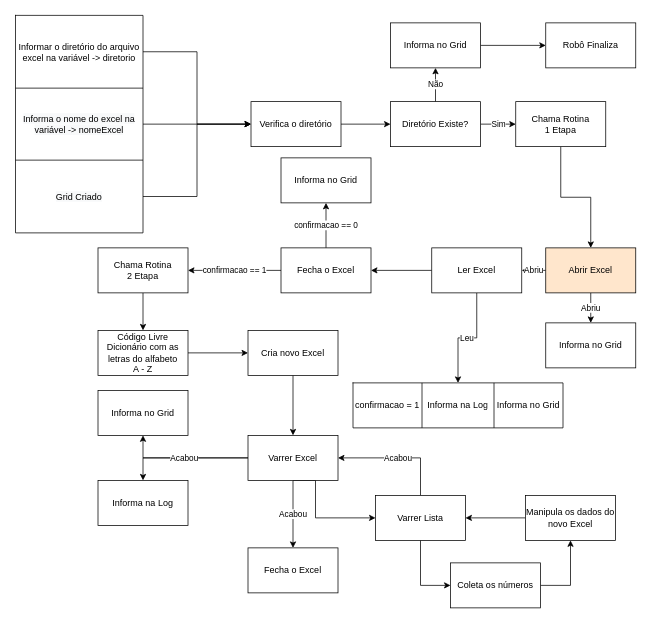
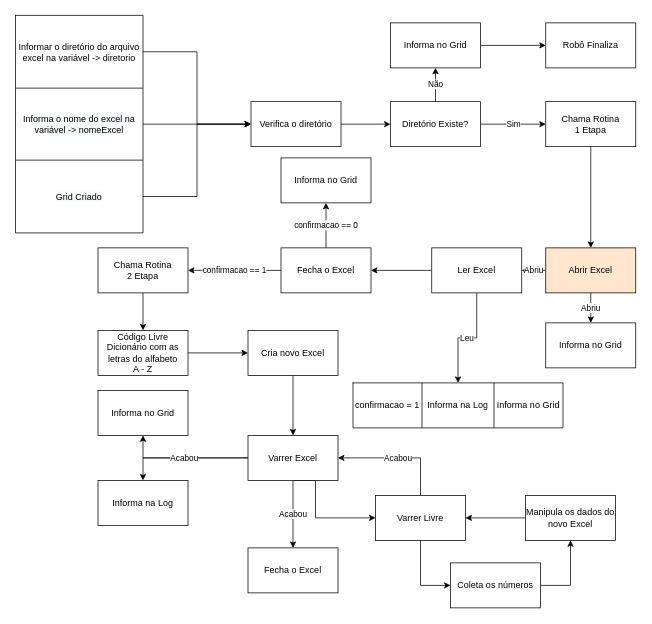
  <mxCell id="0" />
  <mxCell id="1" parent="0" />
  <mxCell id="2" value="Abriu" style="edgeStyle=orthogonalEdgeStyle;rounded=0;orthogonalLoop=1;jettySize=auto;html=1;entryX=1;entryY=0.5;entryDx=0;entryDy=0;" parent="1" source="4" target="8" edge="1"><mxGeometry relative="1" as="geometry" /></mxCell>
  <mxCell id="3" value="Abriu" style="edgeStyle=orthogonalEdgeStyle;rounded=0;orthogonalLoop=1;jettySize=auto;html=1;exitX=0.5;exitY=1;exitDx=0;exitDy=0;entryX=0.5;entryY=0;entryDx=0;entryDy=0;" parent="1" source="4" target="22" edge="1"><mxGeometry relative="1" as="geometry" /></mxCell>
  <mxCell id="4" value="Abrir Excel" style="rounded=0;whiteSpace=wrap;html=1;fillColor=#ffe6cc;" parent="1" vertex="1"><mxGeometry x="727" y="330" width="120" height="60" as="geometry" /></mxCell>
  <mxCell id="5" style="edgeStyle=orthogonalEdgeStyle;rounded=0;orthogonalLoop=1;jettySize=auto;html=1;exitX=1;exitY=0.5;exitDx=0;exitDy=0;entryX=0;entryY=0.5;entryDx=0;entryDy=0;" parent="1" source="54" target="10" edge="1"><mxGeometry relative="1" as="geometry"><mxPoint x="190" y="195" as="sourcePoint" /></mxGeometry></mxCell>
  <mxCell id="6" style="edgeStyle=orthogonalEdgeStyle;rounded=0;orthogonalLoop=1;jettySize=auto;html=1;exitX=0;exitY=0.5;exitDx=0;exitDy=0;entryX=1;entryY=0.5;entryDx=0;entryDy=0;" parent="1" source="8" target="21" edge="1"><mxGeometry relative="1" as="geometry" /></mxCell>
  <mxCell id="7" value="Leu" style="edgeStyle=orthogonalEdgeStyle;rounded=0;orthogonalLoop=1;jettySize=auto;html=1;exitX=0.5;exitY=1;exitDx=0;exitDy=0;entryX=0.5;entryY=0;entryDx=0;entryDy=0;entryPerimeter=0;" parent="1" source="8" target="42" edge="1"><mxGeometry relative="1" as="geometry"><mxPoint x="610" y="440" as="targetPoint" /></mxGeometry></mxCell>
  <mxCell id="8" value="Ler Excel" style="rounded=0;whiteSpace=wrap;html=1;" parent="1" vertex="1"><mxGeometry x="575" y="330" width="120" height="60" as="geometry" /></mxCell>
  <mxCell id="9" style="edgeStyle=orthogonalEdgeStyle;rounded=0;orthogonalLoop=1;jettySize=auto;html=1;exitX=1;exitY=0.5;exitDx=0;exitDy=0;entryX=0;entryY=0.5;entryDx=0;entryDy=0;" parent="1" source="10" target="13" edge="1"><mxGeometry relative="1" as="geometry" /></mxCell>
  <mxCell id="10" value="Verifica o diretório" style="rounded=0;whiteSpace=wrap;html=1;" parent="1" vertex="1"><mxGeometry x="334" y="135" width="120" height="60" as="geometry" /></mxCell>
  <mxCell id="11" value="Sim" style="edgeStyle=orthogonalEdgeStyle;rounded=0;orthogonalLoop=1;jettySize=auto;html=1;exitX=1;exitY=0.5;exitDx=0;exitDy=0;entryX=0;entryY=0.5;entryDx=0;entryDy=0;" parent="1" source="13" target="32" edge="1"><mxGeometry relative="1" as="geometry"><mxPoint x="787" y="320" as="targetPoint" /></mxGeometry></mxCell>
  <mxCell id="12" value="Não" style="edgeStyle=orthogonalEdgeStyle;rounded=0;orthogonalLoop=1;jettySize=auto;html=1;exitX=0.5;exitY=0;exitDx=0;exitDy=0;entryX=0.5;entryY=1;entryDx=0;entryDy=0;" parent="1" source="13" target="15" edge="1"><mxGeometry relative="1" as="geometry" /></mxCell>
  <mxCell id="13" value="Diretório Existe?" style="rounded=0;whiteSpace=wrap;html=1;" parent="1" vertex="1"><mxGeometry x="520" y="135" width="120" height="60" as="geometry" /></mxCell>
  <mxCell id="14" style="edgeStyle=orthogonalEdgeStyle;rounded=0;orthogonalLoop=1;jettySize=auto;html=1;exitX=1;exitY=0.5;exitDx=0;exitDy=0;entryX=0;entryY=0.5;entryDx=0;entryDy=0;" parent="1" source="15" target="16" edge="1"><mxGeometry relative="1" as="geometry" /></mxCell>
  <mxCell id="15" value="Informa no Grid" style="rounded=0;whiteSpace=wrap;html=1;" parent="1" vertex="1"><mxGeometry x="520" y="30" width="120" height="60" as="geometry" /></mxCell>
  <mxCell id="16" value="Robô Finaliza" style="rounded=0;whiteSpace=wrap;html=1;" parent="1" vertex="1"><mxGeometry x="727" y="30" width="120" height="60" as="geometry" /></mxCell>
  <mxCell id="17" style="edgeStyle=orthogonalEdgeStyle;rounded=0;orthogonalLoop=1;jettySize=auto;html=1;exitX=1;exitY=0.5;exitDx=0;exitDy=0;entryX=0;entryY=0.5;entryDx=0;entryDy=0;" parent="1" source="52" target="10" edge="1"><mxGeometry relative="1" as="geometry"><mxPoint x="190" y="125" as="sourcePoint" /></mxGeometry></mxCell>
  <mxCell id="18" style="edgeStyle=orthogonalEdgeStyle;rounded=0;orthogonalLoop=1;jettySize=auto;html=1;exitX=1;exitY=0.5;exitDx=0;exitDy=0;entryX=0;entryY=0.5;entryDx=0;entryDy=0;" parent="1" source="50" target="10" edge="1"><mxGeometry relative="1" as="geometry"><mxPoint x="190" y="55" as="sourcePoint" /><mxPoint x="520" y="60" as="targetPoint" /></mxGeometry></mxCell>
  <mxCell id="19" value="confirmacao == 1" style="edgeStyle=orthogonalEdgeStyle;rounded=0;orthogonalLoop=1;jettySize=auto;html=1;exitX=0;exitY=0.5;exitDx=0;exitDy=0;entryX=1;entryY=0.5;entryDx=0;entryDy=0;" parent="1" source="21" target="34" edge="1"><mxGeometry relative="1" as="geometry" /></mxCell>
  <mxCell id="20" value="confirmacao == 0" style="edgeStyle=orthogonalEdgeStyle;rounded=0;orthogonalLoop=1;jettySize=auto;html=1;exitX=0.5;exitY=0;exitDx=0;exitDy=0;entryX=0.5;entryY=1;entryDx=0;entryDy=0;" parent="1" source="21" target="58" edge="1"><mxGeometry relative="1" as="geometry" /></mxCell>
  <mxCell id="21" value="Fecha o Excel" style="rounded=0;whiteSpace=wrap;html=1;" parent="1" vertex="1"><mxGeometry x="374" y="330" width="120" height="60" as="geometry" /></mxCell>
  <mxCell id="22" value="Informa no Grid" style="rounded=0;whiteSpace=wrap;html=1;" parent="1" vertex="1"><mxGeometry x="727" y="430" width="120" height="60" as="geometry" /></mxCell>
  <mxCell id="23" style="edgeStyle=orthogonalEdgeStyle;rounded=0;orthogonalLoop=1;jettySize=auto;html=1;exitX=0.5;exitY=1;exitDx=0;exitDy=0;entryX=0;entryY=0.5;entryDx=0;entryDy=0;" parent="1" source="27" target="30" edge="1"><mxGeometry relative="1" as="geometry"><Array as="points"><mxPoint x="420" y="640" /><mxPoint x="420" y="690" /></Array></mxGeometry></mxCell>
  <mxCell id="24" value="Acabou" style="edgeStyle=orthogonalEdgeStyle;rounded=0;orthogonalLoop=1;jettySize=auto;html=1;exitX=0.5;exitY=1;exitDx=0;exitDy=0;entryX=0.5;entryY=0;entryDx=0;entryDy=0;" parent="1" source="27" target="59" edge="1"><mxGeometry relative="1" as="geometry"><mxPoint x="390" y="760" as="targetPoint" /></mxGeometry></mxCell>
  <mxCell id="25" value="Acabou" style="edgeStyle=orthogonalEdgeStyle;rounded=0;orthogonalLoop=1;jettySize=auto;html=1;exitX=0;exitY=0.5;exitDx=0;exitDy=0;entryX=0.5;entryY=1;entryDx=0;entryDy=0;" parent="1" source="27" target="56" edge="1"><mxGeometry relative="1" as="geometry" /></mxCell>
  <mxCell id="26" value="Acabou" style="edgeStyle=orthogonalEdgeStyle;rounded=0;orthogonalLoop=1;jettySize=auto;html=1;exitX=0;exitY=0.5;exitDx=0;exitDy=0;entryX=0.5;entryY=0;entryDx=0;entryDy=0;" parent="1" source="27" target="57" edge="1"><mxGeometry relative="1" as="geometry" /></mxCell>
  <mxCell id="27" value="Varrer Excel" style="rounded=0;whiteSpace=wrap;html=1;" parent="1" vertex="1"><mxGeometry x="330" y="580" width="120" height="60" as="geometry" /></mxCell>
  <mxCell id="28" value="Acabou" style="edgeStyle=orthogonalEdgeStyle;rounded=0;orthogonalLoop=1;jettySize=auto;html=1;exitX=0.5;exitY=0;exitDx=0;exitDy=0;entryX=1;entryY=0.5;entryDx=0;entryDy=0;" parent="1" source="30" target="27" edge="1"><mxGeometry relative="1" as="geometry" /></mxCell>
  <mxCell id="29" style="edgeStyle=orthogonalEdgeStyle;rounded=0;orthogonalLoop=1;jettySize=auto;html=1;exitX=0.5;exitY=1;exitDx=0;exitDy=0;entryX=0;entryY=0.5;entryDx=0;entryDy=0;" parent="1" source="30" target="38" edge="1"><mxGeometry relative="1" as="geometry" /></mxCell>
- <mxCell id="30" value="Varrer Lista" style="rounded=0;whiteSpace=wrap;html=1;" parent="1" vertex="1"><mxGeometry x="500" y="660" width="120" height="60" as="geometry" /></mxCell>
+ <mxCell id="30" value="Varrer Livre" style="rounded=0;whiteSpace=wrap;html=1;" parent="1" vertex="1"><mxGeometry x="500" y="660" width="120" height="60" as="geometry" /></mxCell>
  <mxCell id="31" style="edgeStyle=orthogonalEdgeStyle;rounded=0;orthogonalLoop=1;jettySize=auto;html=1;exitX=0.5;exitY=1;exitDx=0;exitDy=0;entryX=0.5;entryY=0;entryDx=0;entryDy=0;" parent="1" source="32" target="4" edge="1"><mxGeometry relative="1" as="geometry" /></mxCell>
- <mxCell id="32" value="Chama Rotina&lt;br&gt;1 Etapa" style="rounded=0;whiteSpace=wrap;html=1;" parent="1" vertex="1"><mxGeometry x="687" y="135" width="120" height="60" as="geometry" /></mxCell>
+ <mxCell id="32" value="Chama Rotina&lt;br&gt;1 Etapa" style="rounded=0;whiteSpace=wrap;html=1;" parent="1" vertex="1"><mxGeometry x="727" y="135" width="120" height="60" as="geometry" /></mxCell>
  <mxCell id="33" style="edgeStyle=orthogonalEdgeStyle;rounded=0;orthogonalLoop=1;jettySize=auto;html=1;entryX=0.5;entryY=0;entryDx=0;entryDy=0;exitX=0.5;exitY=1;exitDx=0;exitDy=0;" parent="1" source="34" target="36" edge="1"><mxGeometry relative="1" as="geometry"><mxPoint x="190" y="410" as="sourcePoint" /></mxGeometry></mxCell>
  <mxCell id="34" value="Chama Rotina&lt;br&gt;2 Etapa" style="rounded=0;whiteSpace=wrap;html=1;" parent="1" vertex="1"><mxGeometry x="130" y="330" width="120" height="60" as="geometry" /></mxCell>
  <mxCell id="35" style="edgeStyle=orthogonalEdgeStyle;rounded=0;orthogonalLoop=1;jettySize=auto;html=1;exitX=1;exitY=0.5;exitDx=0;exitDy=0;entryX=0;entryY=0.5;entryDx=0;entryDy=0;" parent="1" source="36" target="48" edge="1"><mxGeometry relative="1" as="geometry"><mxPoint x="250" y="480" as="targetPoint" /></mxGeometry></mxCell>
  <mxCell id="36" value="Código Livre&lt;br&gt;Dicionário com as letras do alfabeto&lt;br&gt;A - Z" style="rounded=0;whiteSpace=wrap;html=1;" parent="1" vertex="1"><mxGeometry x="130" y="440" width="120" height="60" as="geometry" /></mxCell>
  <mxCell id="37" style="edgeStyle=orthogonalEdgeStyle;rounded=0;orthogonalLoop=1;jettySize=auto;html=1;exitX=1;exitY=0.5;exitDx=0;exitDy=0;entryX=0.5;entryY=1;entryDx=0;entryDy=0;" parent="1" source="38" target="40" edge="1"><mxGeometry relative="1" as="geometry" /></mxCell>
  <mxCell id="38" value="Coleta os números" style="rounded=0;whiteSpace=wrap;html=1;" parent="1" vertex="1"><mxGeometry x="600" y="750" width="120" height="60" as="geometry" /></mxCell>
  <mxCell id="39" style="edgeStyle=orthogonalEdgeStyle;rounded=0;orthogonalLoop=1;jettySize=auto;html=1;exitX=0;exitY=0.5;exitDx=0;exitDy=0;entryX=1;entryY=0.5;entryDx=0;entryDy=0;" parent="1" source="40" target="30" edge="1"><mxGeometry relative="1" as="geometry" /></mxCell>
  <mxCell id="40" value="Manipula os dados do novo Excel" style="rounded=0;whiteSpace=wrap;html=1;" parent="1" vertex="1"><mxGeometry x="700" y="660" width="120" height="60" as="geometry" /></mxCell>
  <mxCell id="41" value="" style="shape=table;startSize=0;container=1;collapsible=0;childLayout=tableLayout;" parent="1" vertex="1"><mxGeometry x="470" y="510" width="280" height="60" as="geometry" /></mxCell>
  <mxCell id="42" value="" style="shape=partialRectangle;collapsible=0;dropTarget=0;pointerEvents=0;fillColor=none;top=0;left=0;bottom=0;right=0;points=[[0,0.5],[1,0.5]];portConstraint=eastwest;" parent="41" vertex="1"><mxGeometry width="280" height="60" as="geometry" /></mxCell>
  <mxCell id="43" value="confirmacao = 1" style="shape=partialRectangle;html=1;whiteSpace=wrap;connectable=0;overflow=hidden;fillColor=none;top=0;left=0;bottom=0;right=0;pointerEvents=1;" parent="42" vertex="1"><mxGeometry width="92" height="60" as="geometry"><mxRectangle width="92" height="60" as="alternateBounds" /></mxGeometry></mxCell>
  <mxCell id="44" value="Informa na Log" style="shape=partialRectangle;html=1;whiteSpace=wrap;connectable=0;overflow=hidden;fillColor=none;top=0;left=0;bottom=0;right=0;pointerEvents=1;" parent="42" vertex="1"><mxGeometry x="92" width="96" height="60" as="geometry"><mxRectangle width="96" height="60" as="alternateBounds" /></mxGeometry></mxCell>
  <mxCell id="45" value="Informa no Grid" style="shape=partialRectangle;html=1;whiteSpace=wrap;connectable=0;overflow=hidden;fillColor=none;top=0;left=0;bottom=0;right=0;pointerEvents=1;" parent="42" vertex="1"><mxGeometry x="188" width="92" height="60" as="geometry"><mxRectangle width="92" height="60" as="alternateBounds" /></mxGeometry></mxCell>
  <mxCell id="46" style="edgeStyle=orthogonalEdgeStyle;rounded=0;orthogonalLoop=1;jettySize=auto;html=1;exitX=1;exitY=0.5;exitDx=0;exitDy=0;" parent="41" source="42" target="42" edge="1"><mxGeometry relative="1" as="geometry" /></mxCell>
  <mxCell id="47" style="edgeStyle=orthogonalEdgeStyle;rounded=0;orthogonalLoop=1;jettySize=auto;html=1;entryX=0.5;entryY=0;entryDx=0;entryDy=0;exitX=0.5;exitY=1;exitDx=0;exitDy=0;" parent="1" source="48" target="27" edge="1"><mxGeometry relative="1" as="geometry"><mxPoint x="320" y="510" as="sourcePoint" /></mxGeometry></mxCell>
  <mxCell id="48" value="Cria novo Excel" style="rounded=0;whiteSpace=wrap;html=1;" parent="1" vertex="1"><mxGeometry x="330" y="440" width="120" height="60" as="geometry" /></mxCell>
  <mxCell id="49" value="" style="shape=table;startSize=0;container=1;collapsible=0;childLayout=tableLayout;" parent="1" vertex="1"><mxGeometry width="170" height="290" as="geometry" x="20" y="20" /></mxCell>
  <mxCell id="50" value="" style="shape=partialRectangle;collapsible=0;dropTarget=0;pointerEvents=0;fillColor=none;top=0;left=0;bottom=0;right=0;points=[[0,0.5],[1,0.5]];portConstraint=eastwest;" parent="49" vertex="1"><mxGeometry width="170" height="97" as="geometry" /></mxCell>
  <mxCell id="51" value="&lt;span style=&quot;font-family: &amp;#34;helvetica&amp;#34; ; text-align: justify&quot;&gt;Informar o diretório&amp;nbsp;do arquivo excel na variável -&amp;gt; diretorio&lt;/span&gt;" style="shape=partialRectangle;html=1;whiteSpace=wrap;connectable=0;overflow=hidden;fillColor=none;top=0;left=0;bottom=0;right=0;pointerEvents=1;" parent="50" vertex="1"><mxGeometry width="170" height="97" as="geometry"><mxRectangle width="170" height="97" as="alternateBounds" /></mxGeometry></mxCell>
  <mxCell id="52" value="" style="shape=partialRectangle;collapsible=0;dropTarget=0;pointerEvents=0;fillColor=none;top=0;left=0;bottom=0;right=0;points=[[0,0.5],[1,0.5]];portConstraint=eastwest;" parent="49" vertex="1"><mxGeometry y="97" width="170" height="96" as="geometry" /></mxCell>
  <mxCell id="53" value="&#10;&#10;&lt;span style=&quot;color: rgb(0, 0, 0); font-family: helvetica; font-size: 12px; font-style: normal; font-weight: 400; letter-spacing: normal; text-align: justify; text-indent: 0px; text-transform: none; word-spacing: 0px; background-color: rgb(248, 249, 250); display: inline; float: none;&quot;&gt;Informa o nome do excel na variável -&amp;gt; nomeExcel&lt;/span&gt;&#10;&#10;" style="shape=partialRectangle;html=1;whiteSpace=wrap;connectable=0;overflow=hidden;fillColor=none;top=0;left=0;bottom=0;right=0;pointerEvents=1;" parent="52" vertex="1"><mxGeometry width="170" height="96" as="geometry"><mxRectangle width="170" height="96" as="alternateBounds" /></mxGeometry></mxCell>
  <mxCell id="54" value="" style="shape=partialRectangle;collapsible=0;dropTarget=0;pointerEvents=0;fillColor=none;top=0;left=0;bottom=0;right=0;points=[[0,0.5],[1,0.5]];portConstraint=eastwest;" parent="49" vertex="1"><mxGeometry y="193" width="170" height="97" as="geometry" /></mxCell>
  <mxCell id="55" value="&#10;&#10;&lt;span style=&quot;color: rgb(0, 0, 0); font-family: helvetica; font-size: 12px; font-style: normal; font-weight: 400; letter-spacing: normal; text-align: center; text-indent: 0px; text-transform: none; word-spacing: 0px; background-color: rgb(248, 249, 250); display: inline; float: none;&quot;&gt;Grid Criado&lt;/span&gt;&#10;&#10;" style="shape=partialRectangle;html=1;whiteSpace=wrap;connectable=0;overflow=hidden;fillColor=none;top=0;left=0;bottom=0;right=0;pointerEvents=1;" parent="54" vertex="1"><mxGeometry width="170" height="97" as="geometry"><mxRectangle width="170" height="97" as="alternateBounds" /></mxGeometry></mxCell>
  <mxCell id="56" value="Informa no Grid" style="rounded=0;whiteSpace=wrap;html=1;" parent="1" vertex="1"><mxGeometry x="130" y="520" width="120" height="60" as="geometry" /></mxCell>
  <mxCell id="57" value="Informa na Log" style="rounded=0;whiteSpace=wrap;html=1;" parent="1" vertex="1"><mxGeometry x="130" y="640" width="120" height="60" as="geometry" /></mxCell>
  <mxCell id="58" value="Informa no Grid" style="rounded=0;whiteSpace=wrap;html=1;" parent="1" vertex="1"><mxGeometry x="374" y="210" width="120" height="60" as="geometry" /></mxCell>
  <mxCell id="59" value="Fecha o Excel" style="rounded=0;whiteSpace=wrap;html=1;" parent="1" vertex="1"><mxGeometry x="330" y="730" width="120" height="60" as="geometry" /></mxCell>
